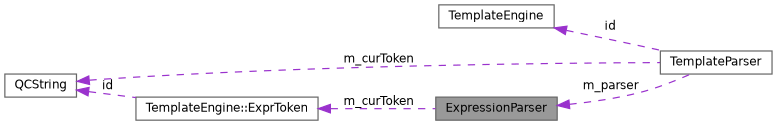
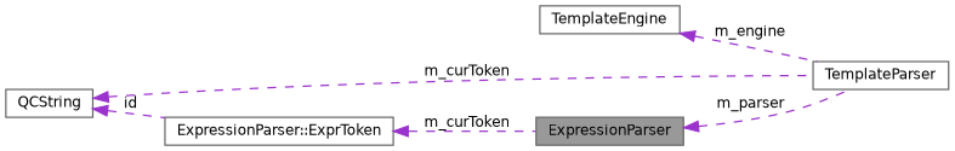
  digraph {
    rankdir=LR
    node [color=gray40 fillcolor=white fontname=Helvetica fontsize=10 shape=box style=filled]
    edge [color=darkorchid3 dir=back fontname=Helvetica fontsize=10 labelfontname=Helvetica labelfontsize=10 style=dashed]
    n1 [fillcolor=grey60 fontcolor=black height=0.2 label=ExpressionParser width=0.4]
    n2 [height=0.2 label=TemplateParser width=0.4]
    n3 [height=0.2 label=TemplateEngine width=0.4]
    n4 [height=0.2 label=QCString width=0.4]
-   n5 [height=0.2 label="TemplateEngine::ExprToken" width=0.4]
+   n5 [height=0.2 label="ExpressionParser::ExprToken" width=0.4]
    n1 -> n2 [label=" m_parser"]
-   n3 -> n2 [label=" id"]
+   n3 -> n2 [label=" m_engine"]
    n4 -> n2 [label=" m_curToken"]
    n4 -> n5 [label=" id"]
    n5 -> n1 [label=" m_curToken"]
  }
